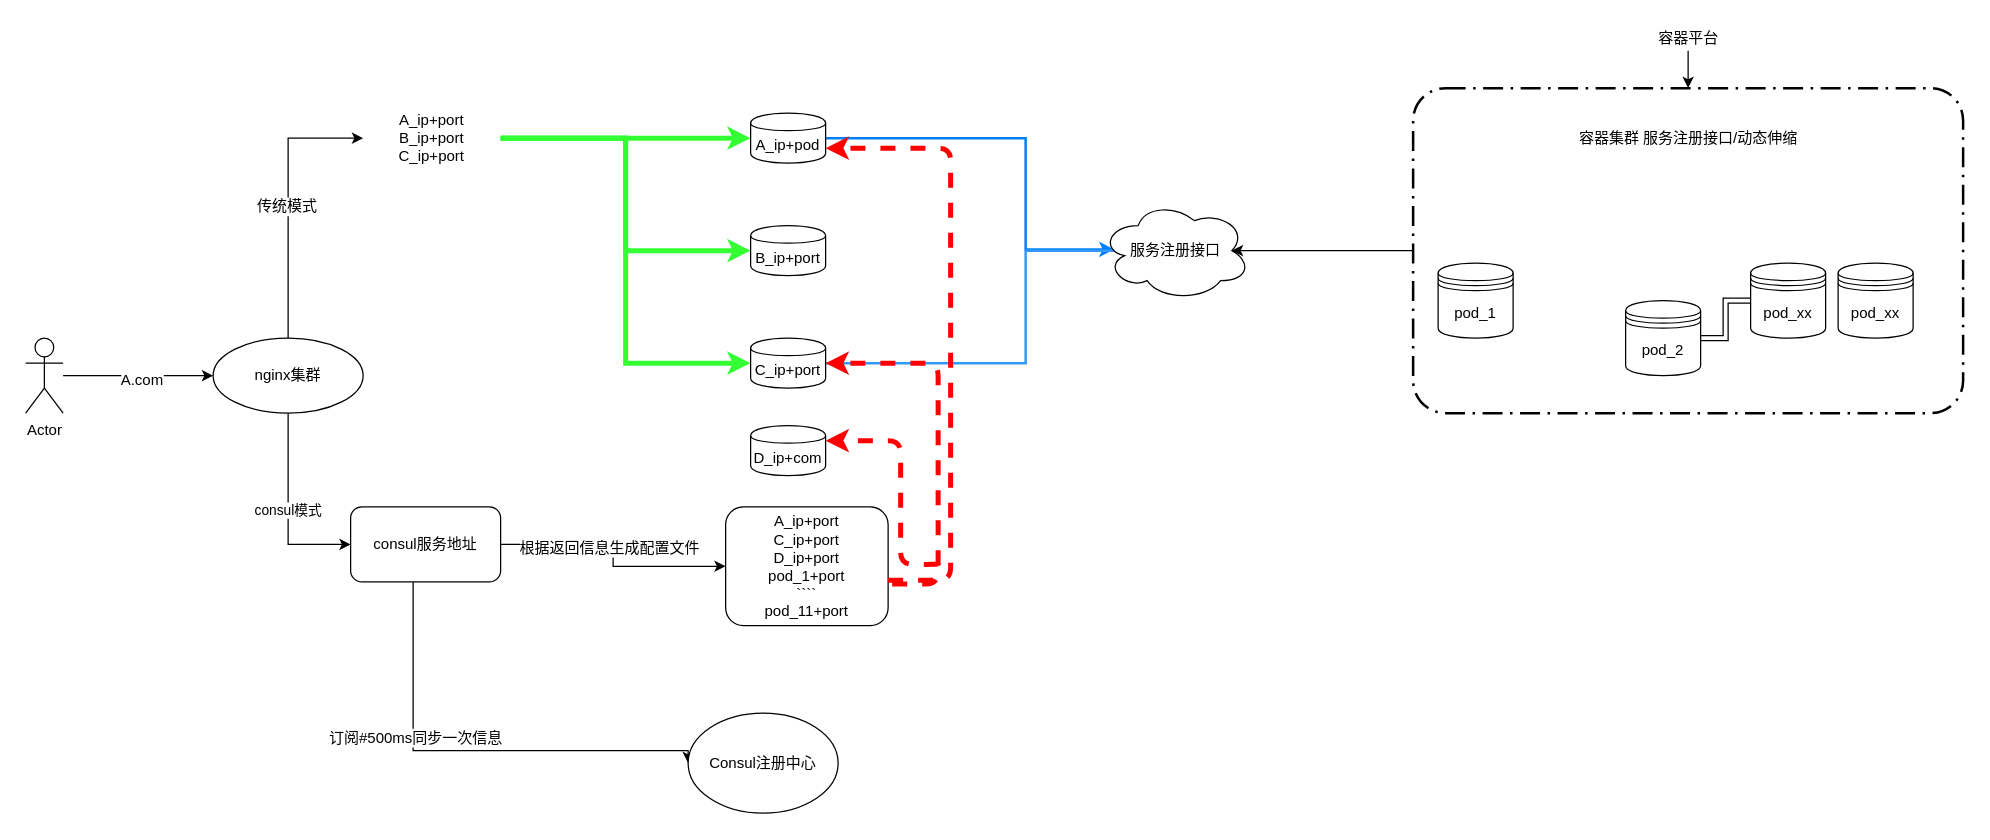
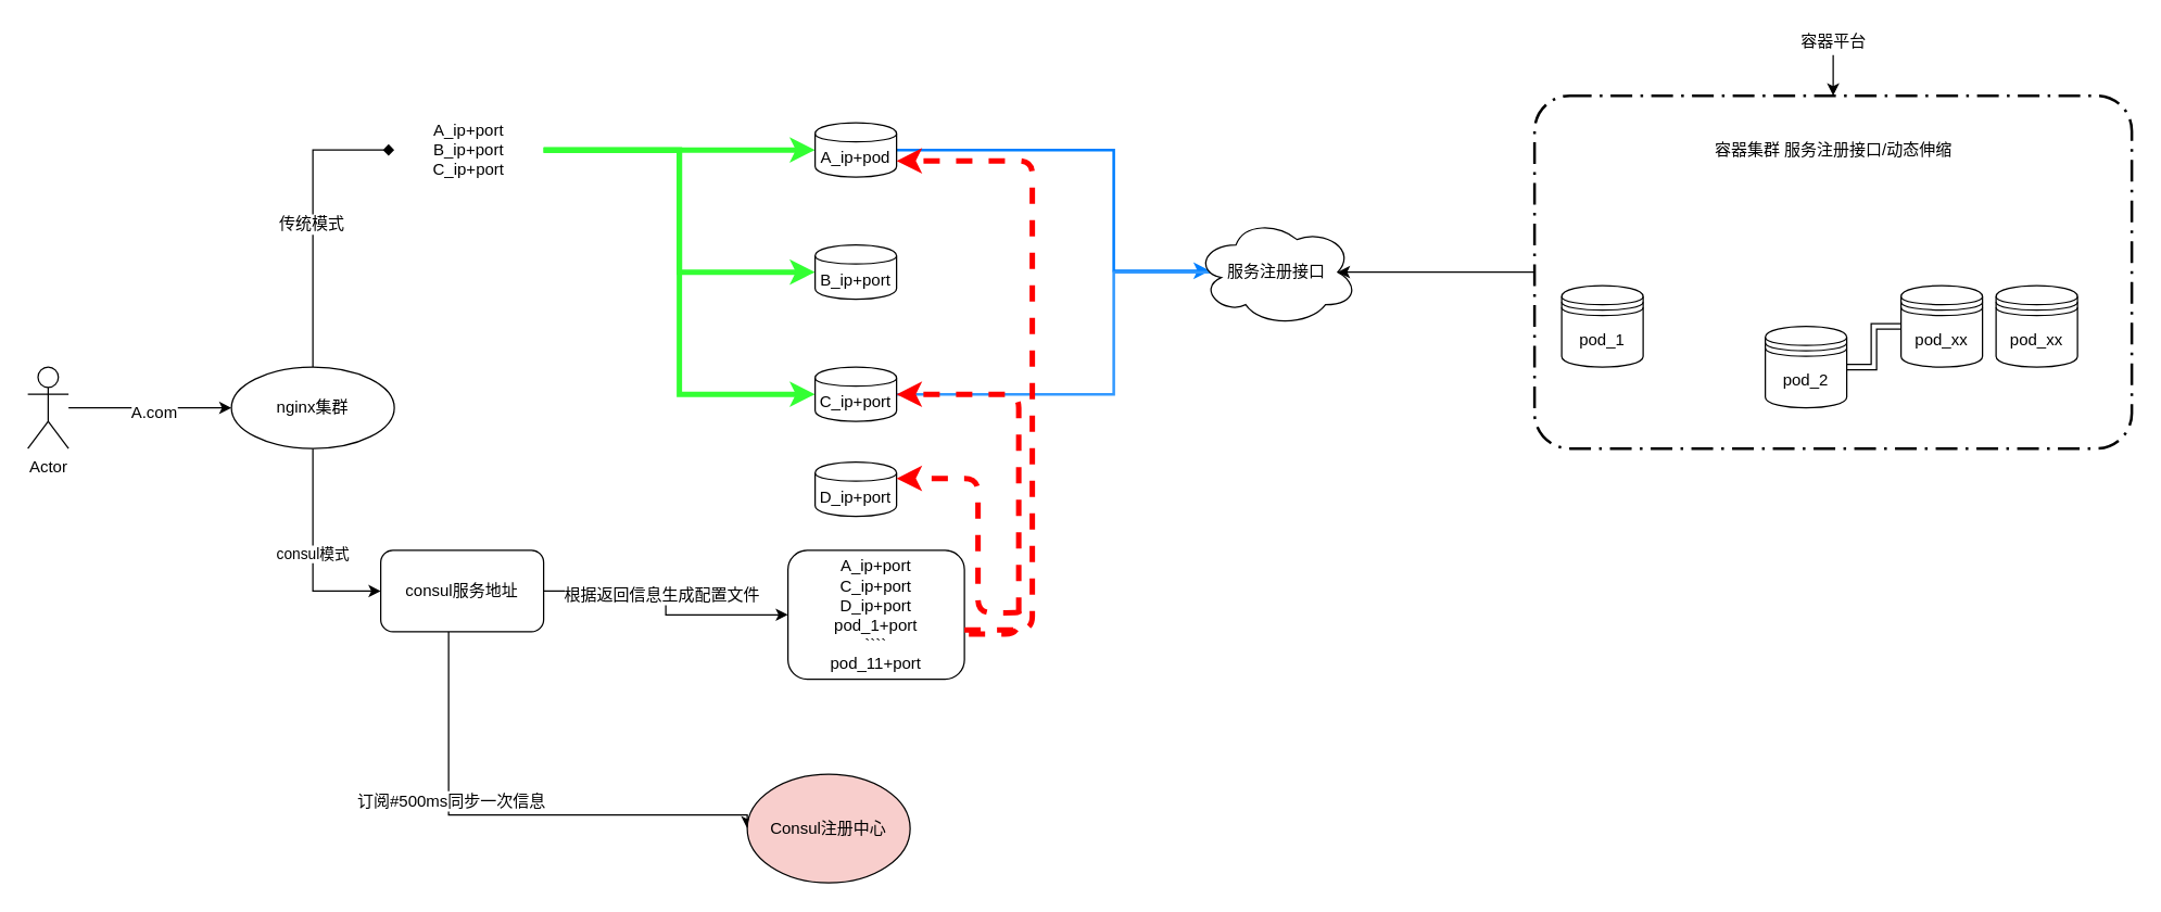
  <mxCell id="0" />
  <mxCell id="1" parent="0" />
  <mxCell id="2" value="" style="rounded=1;arcSize=10;dashed=1;strokeColor=#000000;fillColor=none;gradientColor=none;dashPattern=8 3 1 3;strokeWidth=2;" vertex="1" parent="1"><mxGeometry x="1130" y="70" width="440" height="260" as="geometry" /></mxCell>
  <mxCell id="3" value="" style="edgeStyle=orthogonalEdgeStyle;rounded=0;orthogonalLoop=1;jettySize=auto;html=1;entryX=0;entryY=0.5;entryDx=0;entryDy=0;" edge="1" parent="1" source="5" target="9"><mxGeometry relative="1" as="geometry"><mxPoint x="130" y="300" as="targetPoint" /></mxGeometry></mxCell>
  <mxCell id="4" value="A.com" style="text;html=1;align=center;verticalAlign=middle;resizable=0;points=[];labelBackgroundColor=#ffffff;" vertex="1" connectable="0" parent="3"><mxGeometry x="0.033" y="-3" relative="1" as="geometry"><mxPoint as="offset" /></mxGeometry></mxCell>
  <mxCell id="5" value="Actor" style="shape=umlActor;verticalLabelPosition=bottom;labelBackgroundColor=#ffffff;verticalAlign=top;html=1;outlineConnect=0;" vertex="1" parent="1"><mxGeometry x="20" y="270" width="30" height="60" as="geometry" /></mxCell>
- <mxCell id="6" style="edgeStyle=orthogonalEdgeStyle;rounded=0;orthogonalLoop=1;jettySize=auto;html=1;entryX=0;entryY=0.5;entryDx=0;entryDy=0;" edge="1" parent="1" source="9" target="13"><mxGeometry relative="1" as="geometry"><mxPoint x="230" y="170" as="targetPoint" /></mxGeometry></mxCell>
+ <mxCell id="6" style="edgeStyle=orthogonalEdgeStyle;rounded=0;orthogonalLoop=1;jettySize=auto;html=1;entryX=0;entryY=0.5;entryDx=0;entryDy=0;endArrow=diamond;" edge="1" parent="1" source="9" target="13"><mxGeometry relative="1" as="geometry"><mxPoint x="230" y="170" as="targetPoint" /></mxGeometry></mxCell>
  <mxCell id="7" value="传统模式" style="text;html=1;align=center;verticalAlign=middle;resizable=0;points=[];labelBackgroundColor=#ffffff;" vertex="1" connectable="0" parent="6"><mxGeometry x="-0.04" y="2" relative="1" as="geometry"><mxPoint as="offset" /></mxGeometry></mxCell>
  <mxCell id="8" value="consul模式" style="edgeStyle=orthogonalEdgeStyle;rounded=0;orthogonalLoop=1;jettySize=auto;html=1;entryX=0;entryY=0.5;entryDx=0;entryDy=0;" edge="1" parent="1" source="9" target="24"><mxGeometry relative="1" as="geometry"><mxPoint x="290" y="440" as="targetPoint" /></mxGeometry></mxCell>
  <mxCell id="9" value="nginx集群" style="ellipse;whiteSpace=wrap;html=1;" vertex="1" parent="1"><mxGeometry x="170" y="270" width="120" height="60" as="geometry" /></mxCell>
  <mxCell id="10" style="edgeStyle=orthogonalEdgeStyle;rounded=0;orthogonalLoop=1;jettySize=auto;html=1;entryX=0;entryY=0.5;entryDx=0;entryDy=0;strokeColor=#33FF33;strokeWidth=4;" edge="1" parent="1" source="13" target="18"><mxGeometry relative="1" as="geometry" /></mxCell>
  <mxCell id="11" style="edgeStyle=orthogonalEdgeStyle;rounded=0;orthogonalLoop=1;jettySize=auto;html=1;entryX=0;entryY=0.5;entryDx=0;entryDy=0;strokeColor=#33FF33;strokeWidth=4;" edge="1" parent="1" source="13" target="20"><mxGeometry relative="1" as="geometry" /></mxCell>
  <mxCell id="12" style="edgeStyle=orthogonalEdgeStyle;rounded=0;orthogonalLoop=1;jettySize=auto;html=1;entryX=0;entryY=0.5;entryDx=0;entryDy=0;strokeColor=#33FF33;strokeWidth=4;" edge="1" parent="1" source="13" target="21"><mxGeometry relative="1" as="geometry" /></mxCell>
  <mxCell id="13" value="&lt;span style=&quot;white-space: normal&quot;&gt;A_ip+port&lt;br&gt;&lt;/span&gt;B_ip+port&lt;br&gt;C_ip+port&lt;span style=&quot;white-space: normal&quot;&gt;&lt;br&gt;&lt;/span&gt;" style="text;html=1;strokeColor=none;fillColor=none;align=center;verticalAlign=middle;whiteSpace=wrap;rounded=0;" vertex="1" parent="1"><mxGeometry x="290" y="70" width="110" height="80" as="geometry" /></mxCell>
  <mxCell id="14" style="edgeStyle=orthogonalEdgeStyle;rounded=0;orthogonalLoop=1;jettySize=auto;html=1;entryX=0;entryY=0.5;entryDx=0;entryDy=0;" edge="1" parent="1" target="16"><mxGeometry relative="1" as="geometry"><mxPoint x="330" y="460" as="sourcePoint" /><Array as="points"><mxPoint x="330" y="600" /></Array></mxGeometry></mxCell>
  <mxCell id="15" value="订阅#500ms同步一次信息" style="text;html=1;align=center;verticalAlign=middle;resizable=0;points=[];labelBackgroundColor=#ffffff;" vertex="1" connectable="0" parent="14"><mxGeometry x="-0.305" y="1" relative="1" as="geometry"><mxPoint as="offset" /></mxGeometry></mxCell>
- <mxCell id="16" value="Consul注册中心" style="ellipse;whiteSpace=wrap;html=1;" vertex="1" parent="1"><mxGeometry x="550" y="570" width="120" height="80" as="geometry" /></mxCell>
+ <mxCell id="16" value="Consul注册中心" style="ellipse;whiteSpace=wrap;html=1;fillColor=#f8cecc;" vertex="1" parent="1"><mxGeometry x="550" y="570" width="120" height="80" as="geometry" /></mxCell>
  <mxCell id="17" style="edgeStyle=orthogonalEdgeStyle;rounded=0;orthogonalLoop=1;jettySize=auto;html=1;entryX=0.092;entryY=0.488;entryDx=0;entryDy=0;entryPerimeter=0;strokeColor=#007FFF;strokeWidth=2;" edge="1" parent="1" source="18" target="27"><mxGeometry relative="1" as="geometry"><mxPoint x="700" y="110" as="targetPoint" /><Array as="points"><mxPoint x="820" y="110" /><mxPoint x="820" y="199" /></Array></mxGeometry></mxCell>
  <mxCell id="18" value="&lt;span style=&quot;white-space: normal&quot;&gt;A_ip+pod&lt;/span&gt;" style="shape=cylinder;whiteSpace=wrap;html=1;boundedLbl=1;backgroundOutline=1;" vertex="1" parent="1"><mxGeometry x="600" y="90" width="60" height="40" as="geometry" /></mxCell>
  <mxCell id="19" style="edgeStyle=orthogonalEdgeStyle;rounded=0;orthogonalLoop=1;jettySize=auto;html=1;entryX=0.067;entryY=0.488;entryDx=0;entryDy=0;entryPerimeter=0;strokeColor=#3399FF;strokeWidth=2;exitX=1;exitY=0.5;exitDx=0;exitDy=0;" edge="1" parent="1" source="21" target="27"><mxGeometry relative="1" as="geometry"><mxPoint x="660" y="200" as="sourcePoint" /><mxPoint x="899.2" y="204" as="targetPoint" /><Array as="points"><mxPoint x="820" y="290" /><mxPoint x="820" y="200" /><mxPoint x="899" y="200" /><mxPoint x="899" y="199" /></Array></mxGeometry></mxCell>
  <mxCell id="20" value="&lt;span style=&quot;white-space: normal&quot;&gt;B_ip+port&lt;/span&gt;" style="shape=cylinder;whiteSpace=wrap;html=1;boundedLbl=1;backgroundOutline=1;" vertex="1" parent="1"><mxGeometry x="600" y="180" width="60" height="40" as="geometry" /></mxCell>
  <mxCell id="21" value="&lt;span style=&quot;white-space: normal&quot;&gt;C_ip+port&lt;/span&gt;" style="shape=cylinder;whiteSpace=wrap;html=1;boundedLbl=1;backgroundOutline=1;" vertex="1" parent="1"><mxGeometry x="600" y="270" width="60" height="40" as="geometry" /></mxCell>
  <mxCell id="22" style="edgeStyle=orthogonalEdgeStyle;rounded=0;orthogonalLoop=1;jettySize=auto;html=1;entryX=0;entryY=0.5;entryDx=0;entryDy=0;" edge="1" parent="1" source="24" target="25"><mxGeometry relative="1" as="geometry"><mxPoint x="450" y="435" as="targetPoint" /></mxGeometry></mxCell>
  <mxCell id="23" value="根据返回信息生成配置文件" style="text;html=1;align=center;verticalAlign=middle;resizable=0;points=[];labelBackgroundColor=#ffffff;" vertex="1" connectable="0" parent="22"><mxGeometry x="-0.133" y="-2" relative="1" as="geometry"><mxPoint as="offset" /></mxGeometry></mxCell>
  <mxCell id="24" value="&lt;span style=&quot;text-align: left ; white-space: nowrap&quot;&gt;consul服务地址&lt;/span&gt;" style="rounded=1;whiteSpace=wrap;html=1;" vertex="1" parent="1"><mxGeometry x="280" y="405" width="120" height="60" as="geometry" /></mxCell>
  <mxCell id="25" value="&lt;span style=&quot;white-space: normal&quot;&gt;A_ip+port&lt;br&gt;&lt;/span&gt;&lt;span style=&quot;white-space: normal&quot;&gt;C_ip+port&lt;/span&gt;&lt;br style=&quot;white-space: normal&quot;&gt;&lt;span style=&quot;white-space: normal&quot;&gt;D_ip+port&lt;br&gt;pod_1+port&lt;br&gt;````&lt;br&gt;pod_11+port&lt;br&gt;&lt;/span&gt;" style="rounded=1;whiteSpace=wrap;html=1;" vertex="1" parent="1"><mxGeometry x="580" y="405" width="130" height="95" as="geometry" /></mxCell>
- <mxCell id="26" value="&lt;span style=&quot;white-space: normal&quot;&gt;D_ip+com&lt;/span&gt;" style="shape=cylinder;whiteSpace=wrap;html=1;boundedLbl=1;backgroundOutline=1;" vertex="1" parent="1"><mxGeometry x="600" y="340" width="60" height="40" as="geometry" /></mxCell>
+ <mxCell id="26" value="&lt;span style=&quot;white-space: normal&quot;&gt;D_ip+port&lt;/span&gt;" style="shape=cylinder;whiteSpace=wrap;html=1;boundedLbl=1;backgroundOutline=1;" vertex="1" parent="1"><mxGeometry x="600" y="340" width="60" height="40" as="geometry" /></mxCell>
  <mxCell id="27" value="服务注册接口" style="ellipse;shape=cloud;whiteSpace=wrap;html=1;" vertex="1" parent="1"><mxGeometry x="880" y="160" width="120" height="80" as="geometry" /></mxCell>
  <mxCell id="28" value="" style="endArrow=classic;html=1;exitX=1;exitY=0.617;exitDx=0;exitDy=0;exitPerimeter=0;entryX=1;entryY=0.7;entryDx=0;entryDy=0;fontColor=#FF0000;strokeColor=#FF0000;strokeWidth=4;edgeStyle=orthogonalEdgeStyle;dashed=1;" edge="1" parent="1" source="25" target="18"><mxGeometry width="50" height="50" relative="1" as="geometry"><mxPoint x="800" y="470" as="sourcePoint" /><mxPoint x="850" y="420" as="targetPoint" /><Array as="points"><mxPoint x="760" y="464" /><mxPoint x="760" y="118" /></Array></mxGeometry></mxCell>
  <mxCell id="29" value="" style="endArrow=classic;html=1;exitX=1.025;exitY=0.65;exitDx=0;exitDy=0;exitPerimeter=0;entryX=1;entryY=0.5;entryDx=0;entryDy=0;fontColor=#FF0000;strokeColor=#FF0000;strokeWidth=4;edgeStyle=orthogonalEdgeStyle;dashed=1;" edge="1" parent="1" source="25" target="21"><mxGeometry width="50" height="50" relative="1" as="geometry"><mxPoint x="750" y="452.02" as="sourcePoint" /><mxPoint x="670" y="128" as="targetPoint" /><Array as="points"><mxPoint x="750" y="467" /><mxPoint x="750" y="290" /></Array></mxGeometry></mxCell>
  <mxCell id="30" value="" style="endArrow=classic;html=1;entryX=1;entryY=0.3;entryDx=0;entryDy=0;fontColor=#FF0000;strokeColor=#FF0000;strokeWidth=4;edgeStyle=orthogonalEdgeStyle;dashed=1;" edge="1" parent="1" target="26"><mxGeometry width="50" height="50" relative="1" as="geometry"><mxPoint x="750" y="450" as="sourcePoint" /><mxPoint x="670" y="300" as="targetPoint" /><Array as="points"><mxPoint x="750" y="451" /><mxPoint x="720" y="451" /><mxPoint x="720" y="352" /></Array></mxGeometry></mxCell>
  <mxCell id="31" value="" style="edgeStyle=orthogonalEdgeStyle;rounded=0;orthogonalLoop=1;jettySize=auto;html=1;entryX=0.875;entryY=0.5;entryDx=0;entryDy=0;entryPerimeter=0;" edge="1" parent="1" source="2" target="27"><mxGeometry relative="1" as="geometry"><mxPoint x="1050" y="200" as="targetPoint" /></mxGeometry></mxCell>
  <mxCell id="32" value="" style="edgeStyle=orthogonalEdgeStyle;rounded=1;orthogonalLoop=1;jettySize=auto;html=1;" edge="1" parent="1" source="33" target="2"><mxGeometry relative="1" as="geometry" /></mxCell>
  <mxCell id="33" value="容器平台" style="text;html=1;align=center;verticalAlign=middle;resizable=0;points=[];autosize=1;" vertex="1" parent="1"><mxGeometry x="1320" y="20" width="60" height="20" as="geometry" /></mxCell>
  <mxCell id="34" value="pod_1" style="shape=datastore;whiteSpace=wrap;html=1;" vertex="1" parent="1"><mxGeometry x="1150" y="210" width="60" height="60" as="geometry" /></mxCell>
  <mxCell id="35" value="pod_xx" style="shape=datastore;whiteSpace=wrap;html=1;" vertex="1" parent="1"><mxGeometry x="1470" y="210" width="60" height="60" as="geometry" /></mxCell>
  <mxCell id="36" value="pod_xx" style="shape=datastore;whiteSpace=wrap;html=1;" vertex="1" parent="1"><mxGeometry x="1400" y="210" width="60" height="60" as="geometry" /></mxCell>
  <mxCell id="37" style="edgeStyle=orthogonalEdgeStyle;rounded=0;orthogonalLoop=1;jettySize=auto;html=1;entryX=0;entryY=0.5;entryDx=0;entryDy=0;shape=link;" edge="1" parent="1" source="38" target="36"><mxGeometry relative="1" as="geometry" /></mxCell>
  <mxCell id="38" value="pod_2" style="shape=datastore;whiteSpace=wrap;html=1;" vertex="1" parent="1"><mxGeometry x="1300" y="240" width="60" height="60" as="geometry" /></mxCell>
  <mxCell id="39" value="容器集群 服务注册接口/动态伸缩" style="text;html=1;strokeColor=none;fillColor=none;align=center;verticalAlign=middle;whiteSpace=wrap;rounded=0;" vertex="1" parent="1"><mxGeometry x="1240.5" y="100" width="219" height="20" as="geometry" /></mxCell>
